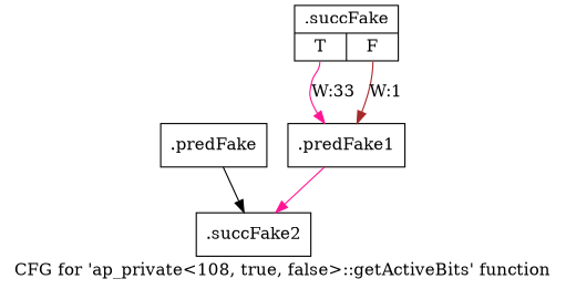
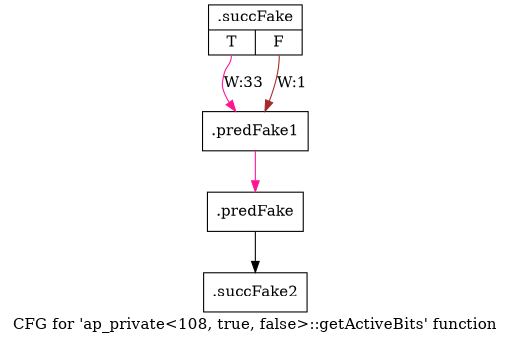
  digraph {
    label="CFG for 'ap_private\<108, true, false\>::getActiveBits' function"
    node [shape=record filename="/mnt/xilinx/Vitis_HLS/2021.2/include/etc/ap_private.h" linenumber=5540]
    edge [color=deeppink execusionnum=32 filename="/mnt/xilinx/Vitis_HLS/2021.2/include/etc/ap_private.h"]
    n1 [label="{.predFake}" filename="" linenumber=""]
    n2 [label="{.succFake2}"]
    n3 [label="{.succFake|{<s0>T|<s1>F}}"]
    n4 [label="{.predFake1}"]
    n1 -> n2 [color=black]
    n3 -> n4 [label="W:33" tailport=s0]
    n3 -> n4 [color=brown execusionnum=0 label="W:1" tailport=s1]
-   n4 -> n2
+   n4 -> n1
  }
